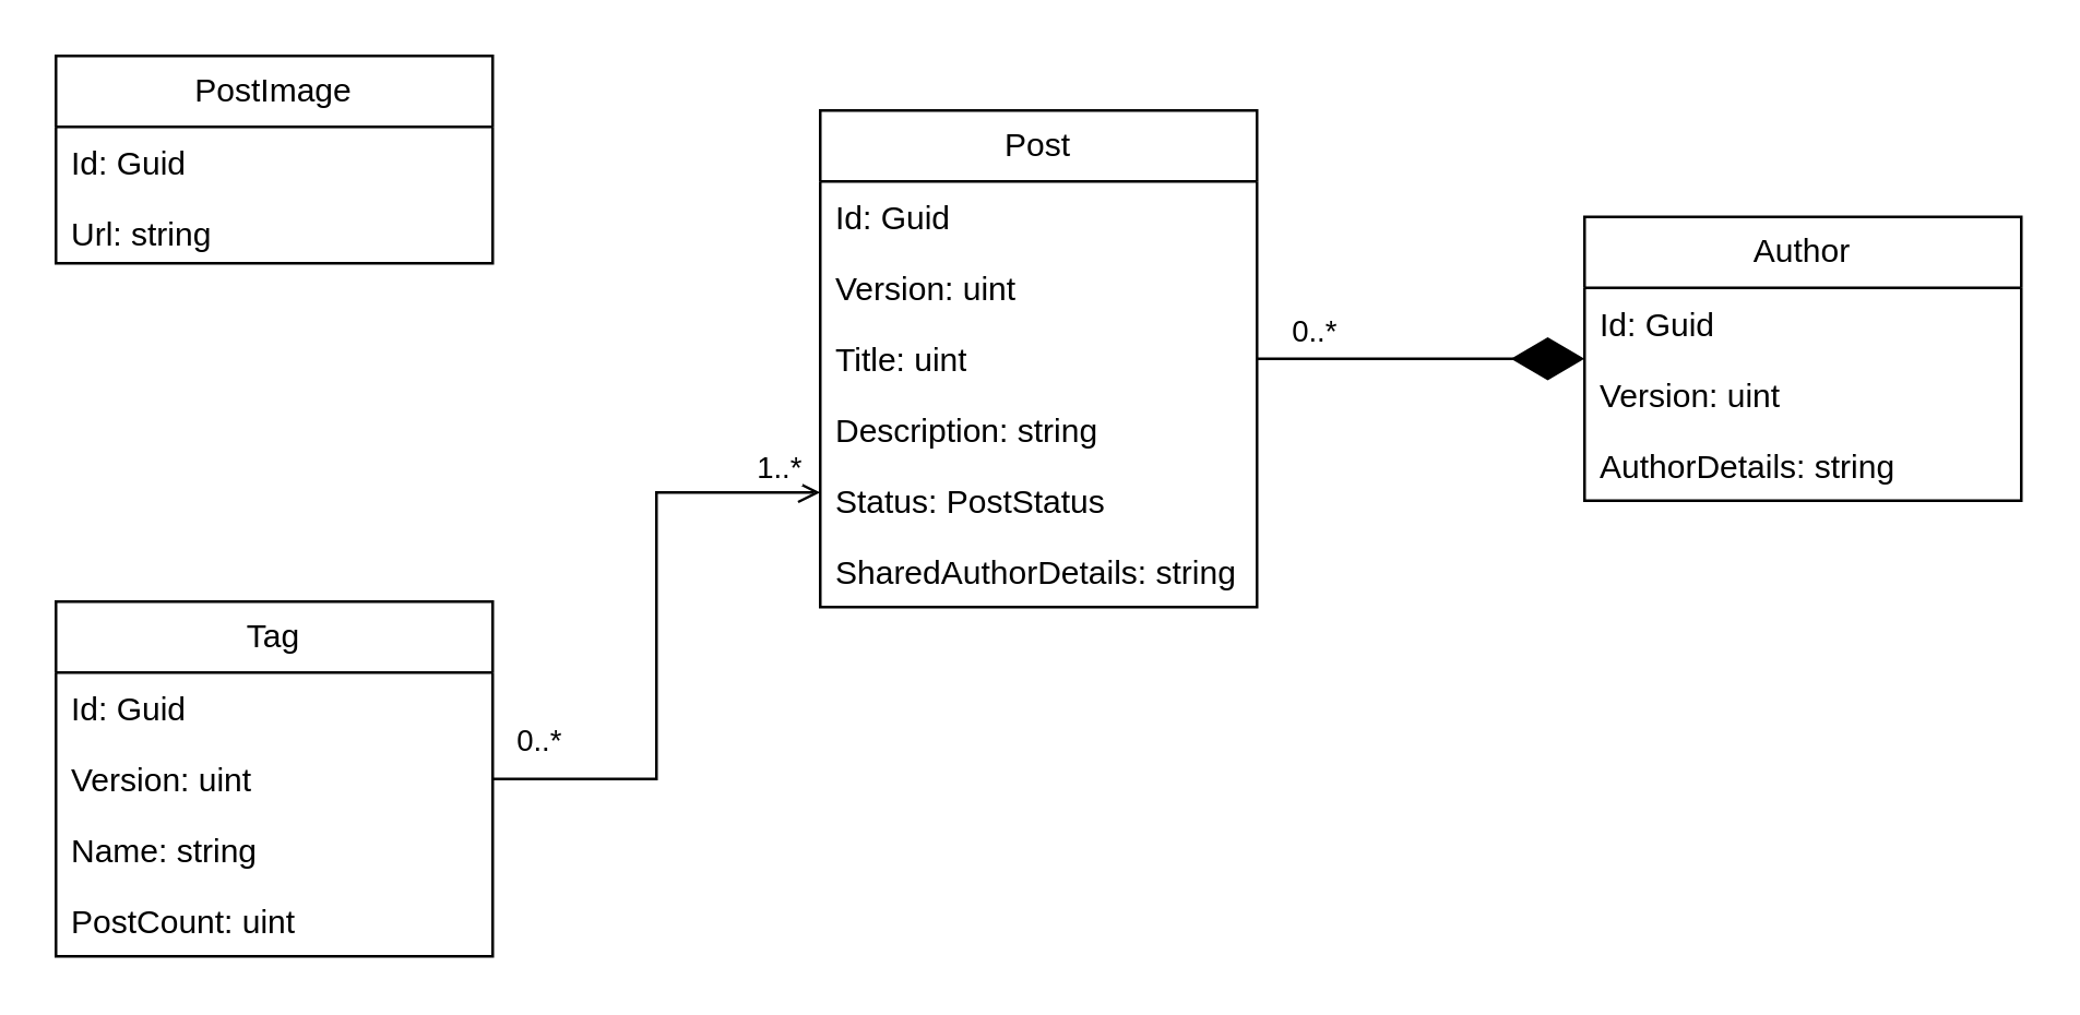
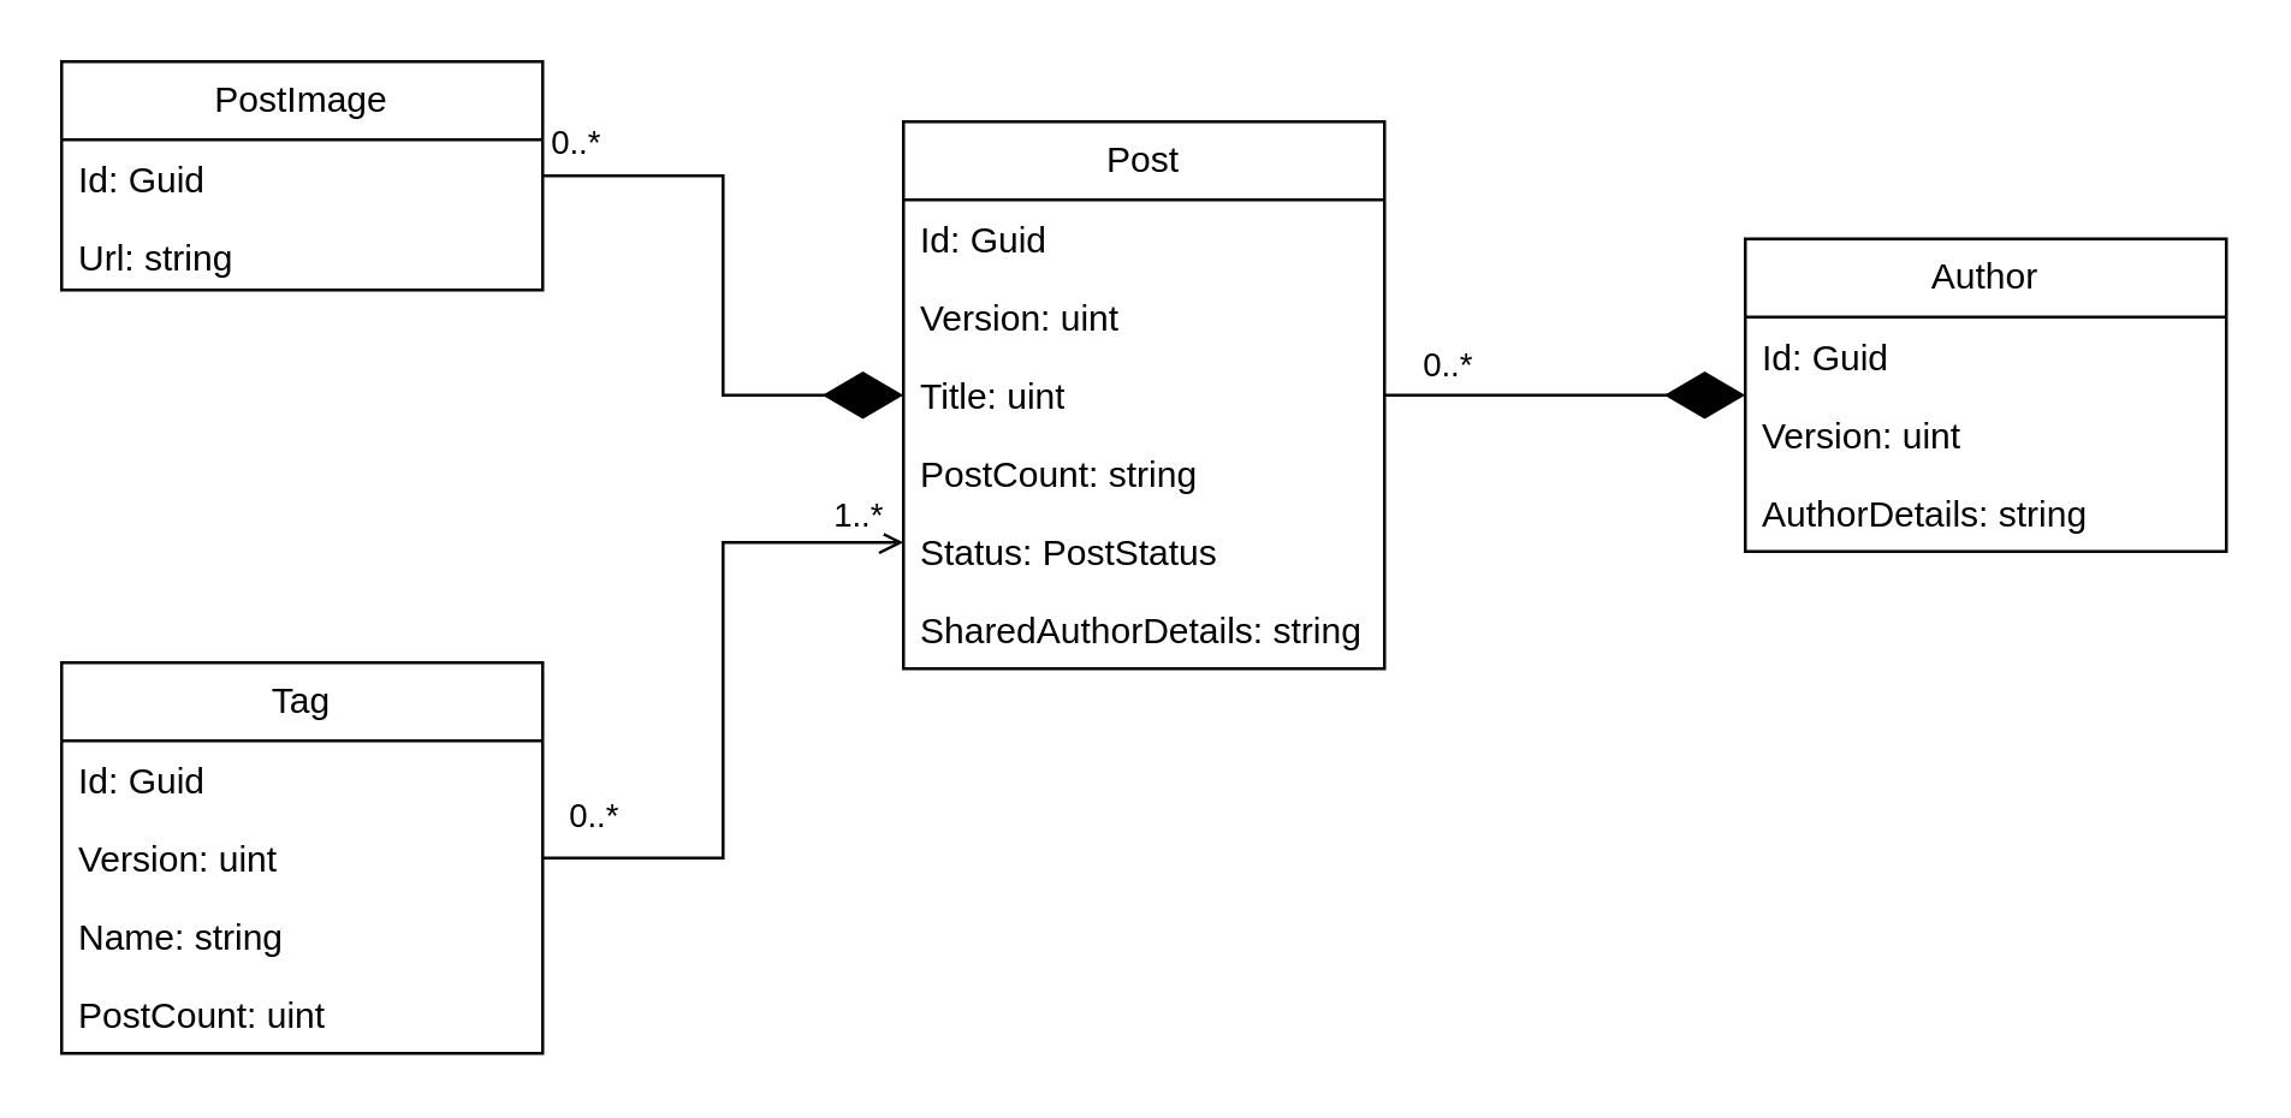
  <mxCell id="0" />
  <mxCell id="1" parent="0" />
  <mxCell id="2" value="Post" style="swimlane;fontStyle=0;childLayout=stackLayout;horizontal=1;startSize=26;fillColor=none;horizontalStack=0;resizeParent=1;resizeParentMax=0;resizeLast=0;collapsible=1;marginBottom=0;whiteSpace=wrap;html=1;" parent="1" vertex="1"><mxGeometry x="300" y="40" width="160" height="182" as="geometry" /></mxCell>
  <mxCell id="3" value="Id: Guid" style="text;strokeColor=none;fillColor=none;align=left;verticalAlign=top;spacingLeft=4;spacingRight=4;overflow=hidden;rotatable=0;points=[[0,0.5],[1,0.5]];portConstraint=eastwest;whiteSpace=wrap;html=1;" parent="2" vertex="1"><mxGeometry y="26" width="160" height="26" as="geometry" /></mxCell>
  <mxCell id="4" value="Version: uint" style="text;strokeColor=none;fillColor=none;align=left;verticalAlign=top;spacingLeft=4;spacingRight=4;overflow=hidden;rotatable=0;points=[[0,0.5],[1,0.5]];portConstraint=eastwest;whiteSpace=wrap;html=1;" parent="2" vertex="1"><mxGeometry y="52" width="160" height="26" as="geometry" /></mxCell>
  <mxCell id="5" value="Title: uint" style="text;strokeColor=none;fillColor=none;align=left;verticalAlign=top;spacingLeft=4;spacingRight=4;overflow=hidden;rotatable=0;points=[[0,0.5],[1,0.5]];portConstraint=eastwest;whiteSpace=wrap;html=1;" parent="2" vertex="1"><mxGeometry y="78" width="160" height="26" as="geometry" /></mxCell>
- <mxCell id="6" value="Description: string" style="text;strokeColor=none;fillColor=none;align=left;verticalAlign=top;spacingLeft=4;spacingRight=4;overflow=hidden;rotatable=0;points=[[0,0.5],[1,0.5]];portConstraint=eastwest;whiteSpace=wrap;html=1;" parent="2" vertex="1"><mxGeometry y="104" width="160" height="26" as="geometry" /></mxCell>
+ <mxCell id="6" value="PostCount: string" style="text;strokeColor=none;fillColor=none;align=left;verticalAlign=top;spacingLeft=4;spacingRight=4;overflow=hidden;rotatable=0;points=[[0,0.5],[1,0.5]];portConstraint=eastwest;whiteSpace=wrap;html=1;" parent="2" vertex="1"><mxGeometry y="104" width="160" height="26" as="geometry" /></mxCell>
  <mxCell id="7" value="Status: PostStatus" style="text;strokeColor=none;fillColor=none;align=left;verticalAlign=top;spacingLeft=4;spacingRight=4;overflow=hidden;rotatable=0;points=[[0,0.5],[1,0.5]];portConstraint=eastwest;whiteSpace=wrap;html=1;" parent="2" vertex="1"><mxGeometry y="130" width="160" height="26" as="geometry" /></mxCell>
  <mxCell id="8" value="SharedAuthorDetails: string" style="text;strokeColor=none;fillColor=none;align=left;verticalAlign=top;spacingLeft=4;spacingRight=4;overflow=hidden;rotatable=0;points=[[0,0.5],[1,0.5]];portConstraint=eastwest;whiteSpace=wrap;html=1;" parent="2" vertex="1"><mxGeometry y="156" width="160" height="26" as="geometry" /></mxCell>
  <mxCell id="9" value="PostImage" style="swimlane;fontStyle=0;childLayout=stackLayout;horizontal=1;startSize=26;fillColor=none;horizontalStack=0;resizeParent=1;resizeParentMax=0;resizeLast=0;collapsible=1;marginBottom=0;whiteSpace=wrap;html=1;" parent="1" vertex="1"><mxGeometry x="20" y="20" width="160" height="76" as="geometry" /></mxCell>
  <mxCell id="10" value="Id: Guid" style="text;strokeColor=none;fillColor=none;align=left;verticalAlign=top;spacingLeft=4;spacingRight=4;overflow=hidden;rotatable=0;points=[[0,0.5],[1,0.5]];portConstraint=eastwest;whiteSpace=wrap;html=1;" parent="9" vertex="1"><mxGeometry y="26" width="160" height="26" as="geometry" /></mxCell>
  <mxCell id="11" value="Url: string" style="text;strokeColor=none;fillColor=none;align=left;verticalAlign=top;spacingLeft=4;spacingRight=4;overflow=hidden;rotatable=0;points=[[0,0.5],[1,0.5]];portConstraint=eastwest;whiteSpace=wrap;html=1;" parent="9" vertex="1"><mxGeometry y="52" width="160" height="24" as="geometry" /></mxCell>
+ <mxCell id="12" value="" style="endArrow=diamondThin;endFill=1;endSize=24;html=1;rounded=0;edgeStyle=orthogonalEdgeStyle;" parent="1" source="9" target="2" edge="1"><mxGeometry width="160" relative="1" as="geometry"><mxPoint x="160" y="320" as="sourcePoint" /><mxPoint x="320" y="320" as="targetPoint" /></mxGeometry></mxCell>
+ <mxCell id="13" value="0..*" style="edgeLabel;html=1;align=center;verticalAlign=middle;resizable=0;points=[];" vertex="1" connectable="0" parent="12"><mxGeometry x="-0.9" relative="1" as="geometry"><mxPoint y="-12" as="offset" /></mxGeometry></mxCell>
  <mxCell id="14" style="edgeStyle=orthogonalEdgeStyle;rounded=0;orthogonalLoop=1;jettySize=auto;html=1;endArrow=open;endFill=0;" parent="1" source="17" target="2" edge="1"><mxGeometry relative="1" as="geometry"><Array as="points"><mxPoint x="240" y="285" /><mxPoint x="240" y="180" /></Array></mxGeometry></mxCell>
  <mxCell id="15" value="1..*" style="edgeLabel;html=1;align=center;verticalAlign=middle;resizable=0;points=[];" parent="14" vertex="1" connectable="0"><mxGeometry x="0.861" y="1" relative="1" as="geometry"><mxPoint y="-9" as="offset" /></mxGeometry></mxCell>
  <mxCell id="16" value="0..*" style="edgeLabel;html=1;align=center;verticalAlign=middle;resizable=0;points=[];" parent="14" vertex="1" connectable="0"><mxGeometry x="-0.854" y="1" relative="1" as="geometry"><mxPoint y="-14" as="offset" /></mxGeometry></mxCell>
  <mxCell id="17" value="Tag" style="swimlane;fontStyle=0;childLayout=stackLayout;horizontal=1;startSize=26;fillColor=none;horizontalStack=0;resizeParent=1;resizeParentMax=0;resizeLast=0;collapsible=1;marginBottom=0;whiteSpace=wrap;html=1;" parent="1" vertex="1"><mxGeometry x="20" y="220" width="160" height="130" as="geometry" /></mxCell>
  <mxCell id="18" value="Id: Guid" style="text;strokeColor=none;fillColor=none;align=left;verticalAlign=top;spacingLeft=4;spacingRight=4;overflow=hidden;rotatable=0;points=[[0,0.5],[1,0.5]];portConstraint=eastwest;whiteSpace=wrap;html=1;" parent="17" vertex="1"><mxGeometry y="26" width="160" height="26" as="geometry" /></mxCell>
  <mxCell id="19" value="Version: uint" style="text;strokeColor=none;fillColor=none;align=left;verticalAlign=top;spacingLeft=4;spacingRight=4;overflow=hidden;rotatable=0;points=[[0,0.5],[1,0.5]];portConstraint=eastwest;whiteSpace=wrap;html=1;" parent="17" vertex="1"><mxGeometry y="52" width="160" height="26" as="geometry" /></mxCell>
  <mxCell id="20" value="Name: string" style="text;strokeColor=none;fillColor=none;align=left;verticalAlign=top;spacingLeft=4;spacingRight=4;overflow=hidden;rotatable=0;points=[[0,0.5],[1,0.5]];portConstraint=eastwest;whiteSpace=wrap;html=1;" parent="17" vertex="1"><mxGeometry y="78" width="160" height="26" as="geometry" /></mxCell>
  <mxCell id="21" value="PostCount: uint" style="text;strokeColor=none;fillColor=none;align=left;verticalAlign=top;spacingLeft=4;spacingRight=4;overflow=hidden;rotatable=0;points=[[0,0.5],[1,0.5]];portConstraint=eastwest;whiteSpace=wrap;html=1;" parent="17" vertex="1"><mxGeometry y="104" width="160" height="26" as="geometry" /></mxCell>
  <mxCell id="22" value="Author" style="swimlane;fontStyle=0;childLayout=stackLayout;horizontal=1;startSize=26;fillColor=none;horizontalStack=0;resizeParent=1;resizeParentMax=0;resizeLast=0;collapsible=1;marginBottom=0;whiteSpace=wrap;html=1;" parent="1" vertex="1"><mxGeometry x="580" y="79" width="160" height="104" as="geometry" /></mxCell>
  <mxCell id="23" value="Id: Guid" style="text;strokeColor=none;fillColor=none;align=left;verticalAlign=top;spacingLeft=4;spacingRight=4;overflow=hidden;rotatable=0;points=[[0,0.5],[1,0.5]];portConstraint=eastwest;whiteSpace=wrap;html=1;" parent="22" vertex="1"><mxGeometry y="26" width="160" height="26" as="geometry" /></mxCell>
  <mxCell id="24" value="Version: uint" style="text;strokeColor=none;fillColor=none;align=left;verticalAlign=top;spacingLeft=4;spacingRight=4;overflow=hidden;rotatable=0;points=[[0,0.5],[1,0.5]];portConstraint=eastwest;whiteSpace=wrap;html=1;" parent="22" vertex="1"><mxGeometry y="52" width="160" height="26" as="geometry" /></mxCell>
  <mxCell id="25" value="AuthorDetails: string" style="text;strokeColor=none;fillColor=none;align=left;verticalAlign=top;spacingLeft=4;spacingRight=4;overflow=hidden;rotatable=0;points=[[0,0.5],[1,0.5]];portConstraint=eastwest;whiteSpace=wrap;html=1;" parent="22" vertex="1"><mxGeometry y="78" width="160" height="26" as="geometry" /></mxCell>
  <mxCell id="26" value="" style="endArrow=diamondThin;endFill=1;endSize=24;html=1;rounded=0;edgeStyle=orthogonalEdgeStyle;" edge="1" parent="1" source="2" target="22"><mxGeometry width="160" relative="1" as="geometry"><mxPoint x="580" y="240" as="sourcePoint" /><mxPoint x="700" y="313" as="targetPoint" /></mxGeometry></mxCell>
  <mxCell id="27" value="0..*" style="edgeLabel;html=1;align=center;verticalAlign=middle;resizable=0;points=[];" vertex="1" connectable="0" parent="26"><mxGeometry x="-0.9" relative="1" as="geometry"><mxPoint x="14" y="-11" as="offset" /></mxGeometry></mxCell>
